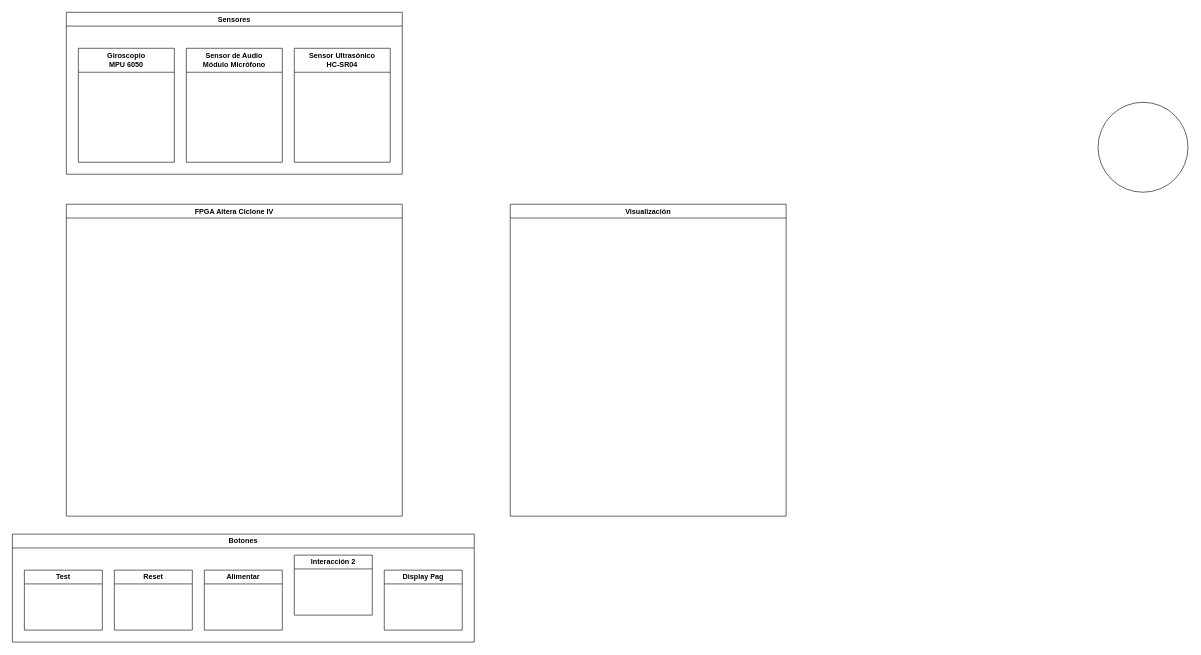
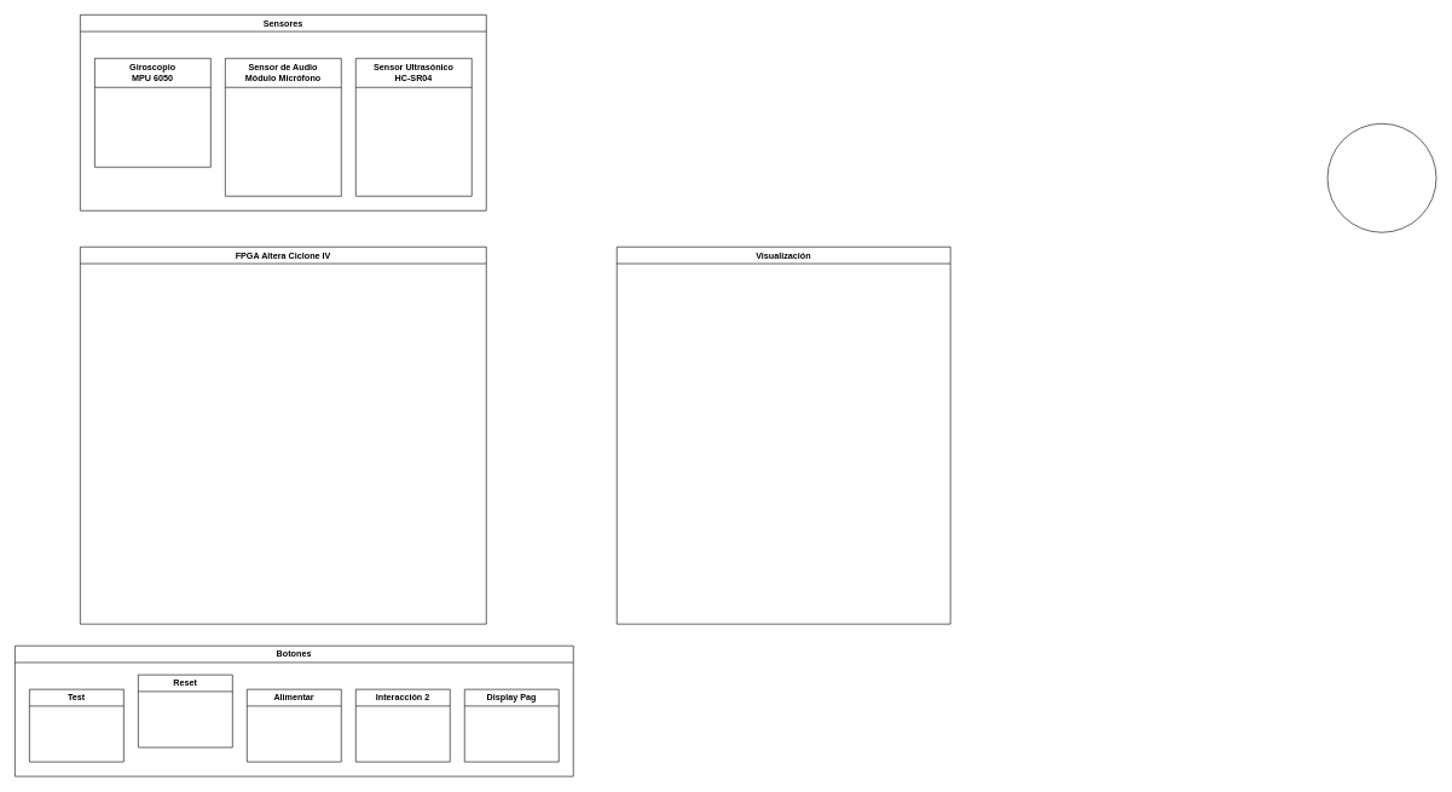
  <mxCell id="0" />
  <mxCell id="1" parent="0" />
  <mxCell id="2" value="FPGA Altera Ciclone IV" style="swimlane;whiteSpace=wrap;html=1;" vertex="1" parent="1"><mxGeometry x="110" y="340" width="560" height="520" as="geometry" /></mxCell>
  <mxCell id="3" value="Botones" style="swimlane;whiteSpace=wrap;html=1;" vertex="1" parent="1"><mxGeometry x="20" y="890" width="770" height="180" as="geometry"><mxRectangle x="40" y="670" width="80" height="30" as="alternateBounds" /></mxGeometry></mxCell>
  <mxCell id="4" value="Test" style="swimlane;whiteSpace=wrap;html=1;" vertex="1" parent="3"><mxGeometry x="20" y="60" width="130" height="100" as="geometry" /></mxCell>
- <mxCell id="5" value="Reset" style="swimlane;whiteSpace=wrap;html=1;" vertex="1" parent="3"><mxGeometry x="170" y="60" width="130" height="100" as="geometry" /></mxCell>
+ <mxCell id="5" value="Reset" style="swimlane;whiteSpace=wrap;html=1;" vertex="1" parent="3"><mxGeometry x="170" y="40" width="130" height="100" as="geometry" /></mxCell>
  <mxCell id="6" value="Alimentar" style="swimlane;whiteSpace=wrap;html=1;" vertex="1" parent="3"><mxGeometry x="320" y="60" width="130" height="100" as="geometry" /></mxCell>
- <mxCell id="7" value="Interacción 2" style="swimlane;whiteSpace=wrap;html=1;" vertex="1" parent="3"><mxGeometry x="470" y="35" width="130" height="100" as="geometry" /></mxCell>
+ <mxCell id="7" value="Interacción 2" style="swimlane;whiteSpace=wrap;html=1;" vertex="1" parent="3"><mxGeometry x="470" y="60" width="130" height="100" as="geometry" /></mxCell>
  <mxCell id="8" value="Display Pag" style="swimlane;whiteSpace=wrap;html=1;" vertex="1" parent="3"><mxGeometry x="620" y="60" width="130" height="100" as="geometry" /></mxCell>
  <mxCell id="9" value="Sensores" style="swimlane;whiteSpace=wrap;html=1;" vertex="1" parent="1"><mxGeometry x="110" y="20" width="560" height="270" as="geometry"><mxRectangle x="40" y="670" width="80" height="30" as="alternateBounds" /></mxGeometry></mxCell>
- <mxCell id="10" value="Giroscopio&lt;br&gt;MPU 6050" style="swimlane;whiteSpace=wrap;html=1;startSize=40;" vertex="1" parent="9"><mxGeometry x="20" y="60" width="160" height="190" as="geometry" /></mxCell>
+ <mxCell id="10" value="Giroscopio&lt;br&gt;MPU 6050" style="swimlane;whiteSpace=wrap;html=1;startSize=40;" vertex="1" parent="9"><mxGeometry x="20" y="60" width="160" height="150" as="geometry" /></mxCell>
  <mxCell id="11" value="Sensor de Audio&lt;div&gt;Módulo Micrófono&lt;/div&gt;" style="swimlane;whiteSpace=wrap;html=1;startSize=40;" vertex="1" parent="9"><mxGeometry x="200" y="60" width="160" height="190" as="geometry" /></mxCell>
  <mxCell id="12" value="Sensor Ultrasónico&lt;div&gt;HC-SR04&lt;/div&gt;" style="swimlane;whiteSpace=wrap;html=1;startSize=40;" vertex="1" parent="9"><mxGeometry x="380" y="60" width="160" height="190" as="geometry" /></mxCell>
  <mxCell id="13" value="Visualización" style="swimlane;whiteSpace=wrap;html=1;direction=east;" vertex="1" parent="1"><mxGeometry x="850" y="340" width="460" height="520" as="geometry"><mxRectangle x="40" y="670" width="80" height="30" as="alternateBounds" /></mxGeometry></mxCell>
  <mxCell id="14" value="" style="ellipse;whiteSpace=wrap;html=1;aspect=fixed;" vertex="1" parent="1"><mxGeometry x="1830" y="170" width="150" height="150" as="geometry" /></mxCell>
